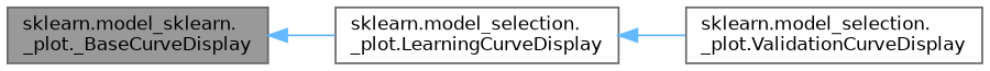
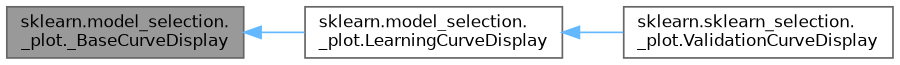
  digraph {
    rankdir=LR
    node [color=gray40 fillcolor=white fontname=Helvetica fontsize=10 shape=box style=filled]
    edge [color=steelblue1 dir=back fontname=Helvetica fontsize=10 labelfontname=Helvetica labelfontsize=10 style=solid]
-   n1 [fillcolor=grey60 fontcolor=black height=0.2 label="sklearn.model_sklearn.\l_plot._BaseCurveDisplay" width=0.4]
+   n1 [fillcolor=grey60 fontcolor=black height=0.2 label="sklearn.model_selection.\l_plot._BaseCurveDisplay" width=0.4]
    n2 [height=0.2 label="sklearn.model_selection.\l_plot.LearningCurveDisplay" width=0.4]
-   n3 [height=0.2 label="sklearn.model_selection.\l_plot.ValidationCurveDisplay" width=0.4]
+   n3 [height=0.2 label="sklearn.sklearn_selection.\l_plot.ValidationCurveDisplay" width=0.4]
    n1 -> n2
    n2 -> n3
  }
